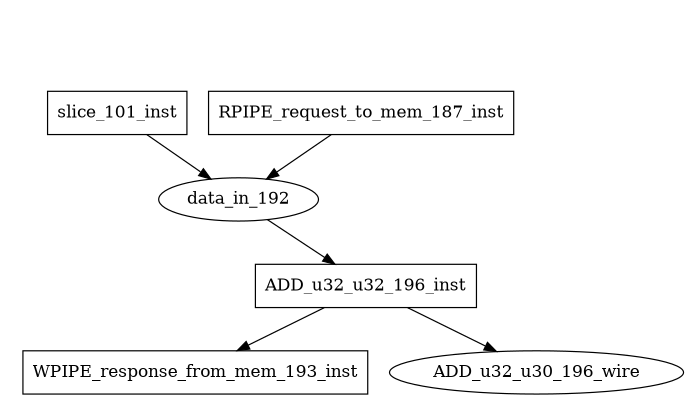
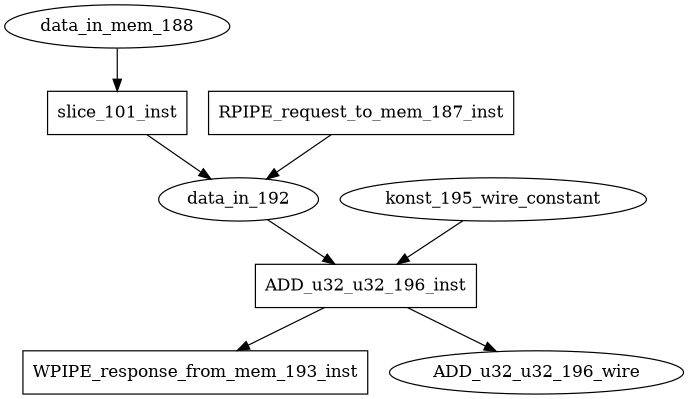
  digraph {
    node [shape=rectangle]
    WPIPE_response_from_mem_193_inst
    ADD_u32_u32_196_inst
    data_in_192 [shape=ellipse]
-   ADD_u32_u32_196_wire [shape=ellipse label=ADD_u32_u30_196_wire]
+   ADD_u32_u32_196_wire [shape=ellipse]
    n5 [label=slice_101_inst]
+   data_in_mem_188 [shape=ellipse]
+   konst_195_wire_constant [shape=ellipse]
    RPIPE_request_to_mem_187_inst
    ADD_u32_u32_196_inst -> WPIPE_response_from_mem_193_inst
    ADD_u32_u32_196_inst -> ADD_u32_u32_196_wire
    data_in_192 -> ADD_u32_u32_196_inst
    n5 -> data_in_192
+   data_in_mem_188 -> n5
+   konst_195_wire_constant -> ADD_u32_u32_196_inst
    RPIPE_request_to_mem_187_inst -> data_in_192
  }
